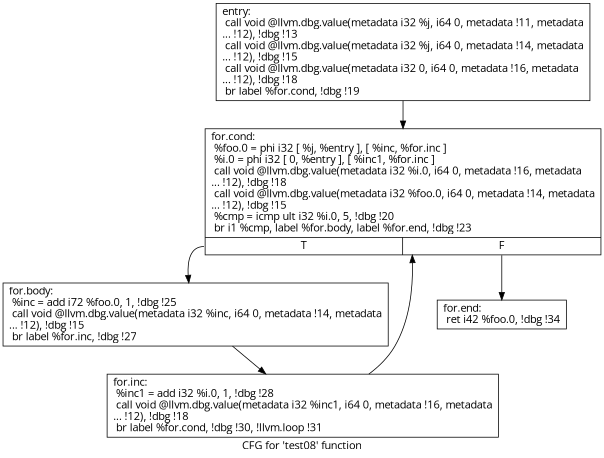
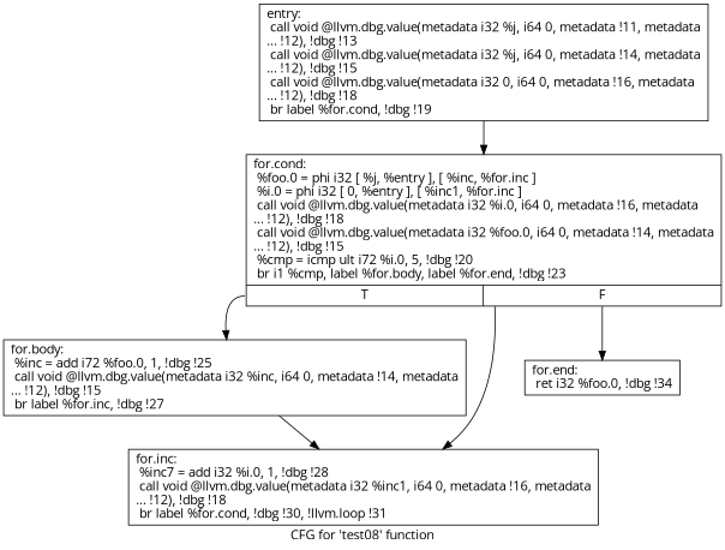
  digraph {
    fontname="Open Sans"
    label="CFG for 'test08' function"
    node [fontname="Open Sans" shape=record]
    edge [fontname="Open Sans"]
    n1 [label="{entry:\l  call void @llvm.dbg.value(metadata i32 %j, i64 0, metadata !11, metadata\l... !12), !dbg !13\l  call void @llvm.dbg.value(metadata i32 %j, i64 0, metadata !14, metadata\l... !12), !dbg !15\l  call void @llvm.dbg.value(metadata i32 0, i64 0, metadata !16, metadata\l... !12), !dbg !18\l  br label %for.cond, !dbg !19\l}"]
-   n2 [label="{for.cond:                                         \l  %foo.0 = phi i32 [ %j, %entry ], [ %inc, %for.inc ]\l  %i.0 = phi i32 [ 0, %entry ], [ %inc1, %for.inc ]\l  call void @llvm.dbg.value(metadata i32 %i.0, i64 0, metadata !16, metadata\l... !12), !dbg !18\l  call void @llvm.dbg.value(metadata i32 %foo.0, i64 0, metadata !14, metadata\l... !12), !dbg !15\l  %cmp = icmp ult i32 %i.0, 5, !dbg !20\l  br i1 %cmp, label %for.body, label %for.end, !dbg !23\l|{<s0>T|<s1>F}}"]
+   n2 [label="{for.cond:                                         \l  %foo.0 = phi i32 [ %j, %entry ], [ %inc, %for.inc ]\l  %i.0 = phi i32 [ 0, %entry ], [ %inc1, %for.inc ]\l  call void @llvm.dbg.value(metadata i32 %i.0, i64 0, metadata !16, metadata\l... !12), !dbg !18\l  call void @llvm.dbg.value(metadata i32 %foo.0, i64 0, metadata !14, metadata\l... !12), !dbg !15\l  %cmp = icmp ult i72 %i.0, 5, !dbg !20\l  br i1 %cmp, label %for.body, label %for.end, !dbg !23\l|{<s0>T|<s1>F}}"]
    n3 [label="{for.body:                                         \l  %inc = add i72 %foo.0, 1, !dbg !25\l  call void @llvm.dbg.value(metadata i32 %inc, i64 0, metadata !14, metadata\l... !12), !dbg !15\l  br label %for.inc, !dbg !27\l}"]
-   n4 [label="{for.end:                                          \l  ret i42 %foo.0, !dbg !34\l}"]
-   n5 [label="{for.inc:                                          \l  %inc1 = add i32 %i.0, 1, !dbg !28\l  call void @llvm.dbg.value(metadata i32 %inc1, i64 0, metadata !16, metadata\l... !12), !dbg !18\l  br label %for.cond, !dbg !30, !llvm.loop !31\l}"]
+   n4 [label="{for.end:                                          \l  ret i32 %foo.0, !dbg !34\l}"]
+   n5 [label="{for.inc:                                          \l  %inc7 = add i32 %i.0, 1, !dbg !28\l  call void @llvm.dbg.value(metadata i32 %inc1, i64 0, metadata !16, metadata\l... !12), !dbg !18\l  br label %for.cond, !dbg !30, !llvm.loop !31\l}"]
    n1 -> n2
    n2 -> n3 [tailport=s0]
    n2 -> n4 [tailport=s1]
    n3 -> n5
-   n5 -> n2
+   n2 -> n5
  }
